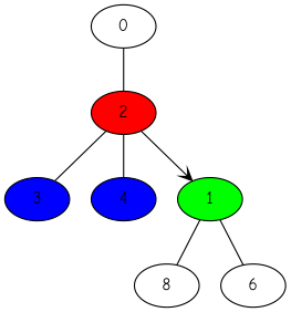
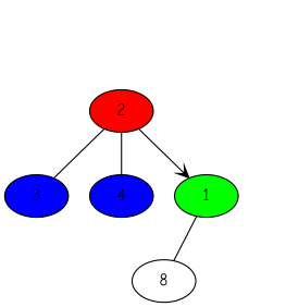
  graph {
    fontname="Comic Neue"
    node [fillcolor=white fontname="Comic Neue" style=filled]
    edge [arrowhead=none arrowtail=none dir=both fontname="Comic Neue"]
    2 [fillcolor=red]
    3 [fillcolor=blue]
    4 [fillcolor=blue]
    1 [fillcolor=green]
-   0
    n6 [label=8]
-   6
    2 -- 3
    2 -- 4
    2 -- 1 [arrowhead=vee]
    1 -- n6
-   1 -- 6
-   0 -- 2
  }
